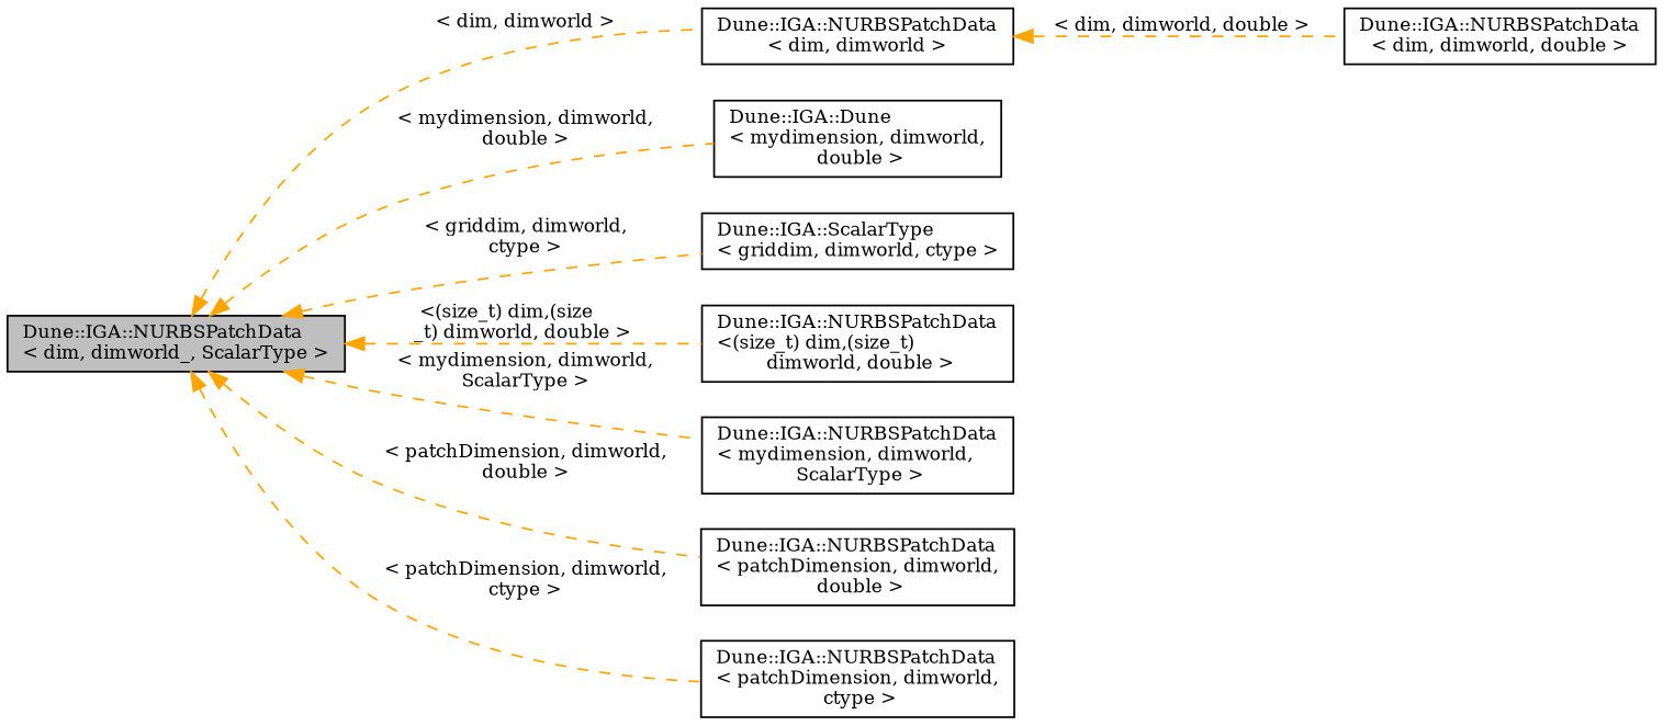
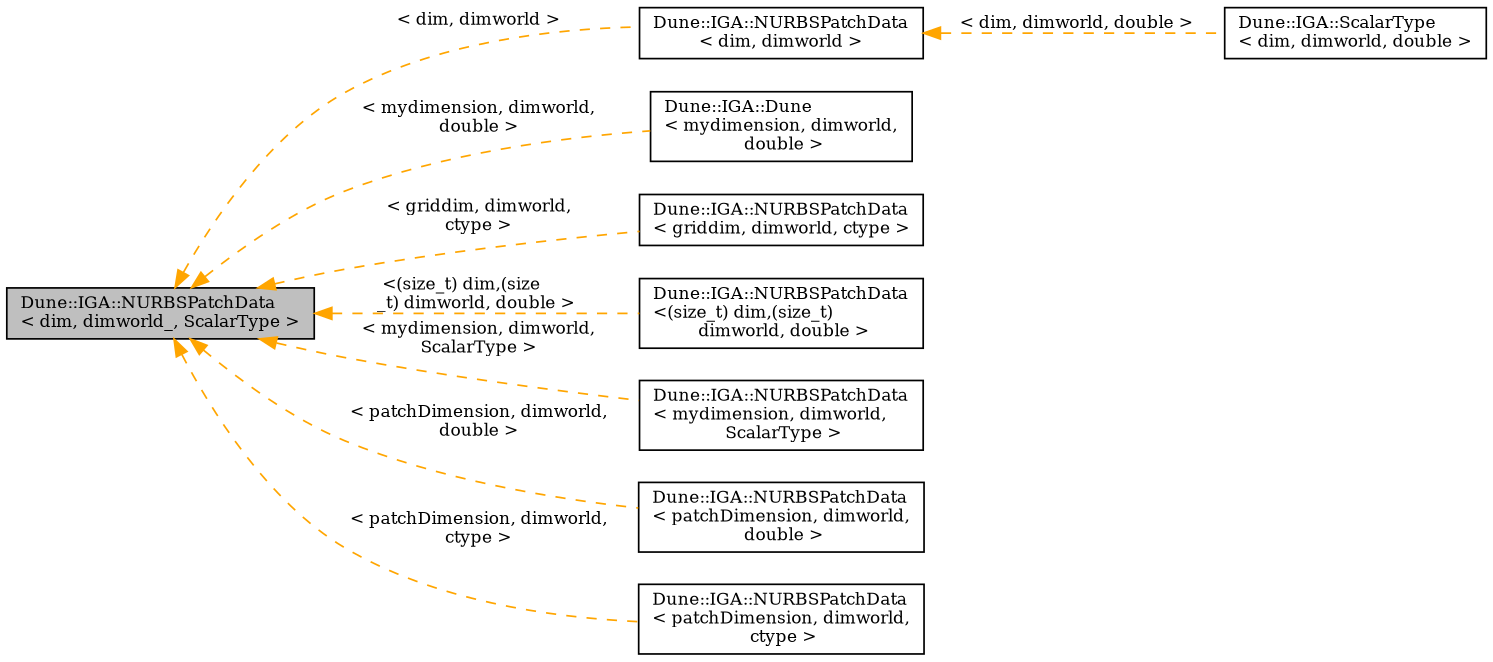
  digraph {
    fontname="DejaVu Serif"
    rankdir=LR
    node [color=black fillcolor=white fontname="DejaVu Serif" fontsize=10 shape=record style=filled]
    edge [color=orange dir=back fontname="DejaVu Serif" fontsize=10 labelfontname=Helvetica labelfontsize=10 style=dashed]
    n1 [fillcolor=grey75 fontcolor=black height=0.2 label="Dune::IGA::NURBSPatchData\l\< dim, dimworld_, ScalarType \>" width=0.4]
    n2 [height=0.2 label="Dune::IGA::NURBSPatchData\l\< dim, dimworld \>" width=0.4]
    n3 [height=0.2 label="Dune::IGA::Dune\l\< mydimension, dimworld,\l double \>" width=0.4]
-   n4 [height=0.2 label="Dune::IGA::ScalarType\l\< griddim, dimworld, ctype \>" width=0.4]
+   n4 [height=0.2 label="Dune::IGA::NURBSPatchData\l\< griddim, dimworld, ctype \>" width=0.4]
    n5 [height=0.2 label="Dune::IGA::NURBSPatchData\l\<(size_t) dim,(size_t)\l dimworld, double \>" width=0.4]
    n6 [height=0.2 label="Dune::IGA::NURBSPatchData\l\< mydimension, dimworld,\l ScalarType \>" width=0.4]
    n7 [height=0.2 label="Dune::IGA::NURBSPatchData\l\< patchDimension, dimworld,\l double \>" width=0.4]
    n8 [height=0.2 label="Dune::IGA::NURBSPatchData\l\< patchDimension, dimworld,\l ctype \>" width=0.4]
-   n9 [height=0.2 label="Dune::IGA::NURBSPatchData\l\< dim, dimworld, double \>" width=0.4]
+   n9 [height=0.2 label="Dune::IGA::ScalarType\l\< dim, dimworld, double \>" width=0.4]
    n1 -> n2 [label=" \< dim, dimworld \>"]
    n1 -> n3 [label=" \< mydimension, dimworld,\l double \>"]
    n1 -> n4 [label=" \< griddim, dimworld,\l ctype \>"]
    n1 -> n5 [label=" \<(size_t) dim,(size\l_t) dimworld, double \>"]
    n1 -> n6 [label=" \< mydimension, dimworld,\l ScalarType \>"]
    n1 -> n7 [label=" \< patchDimension, dimworld,\l double \>"]
    n1 -> n8 [label=" \< patchDimension, dimworld,\l ctype \>"]
    n2 -> n9 [label=" \< dim, dimworld, double \>"]
  }
